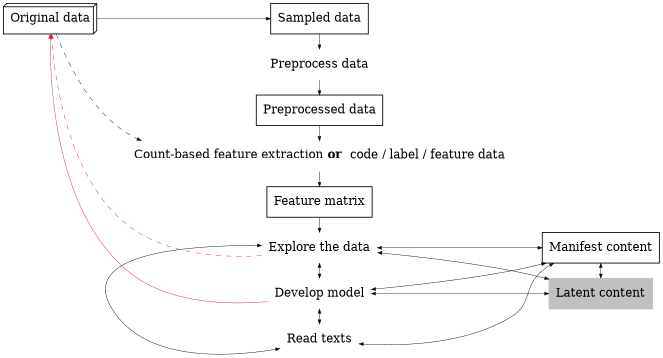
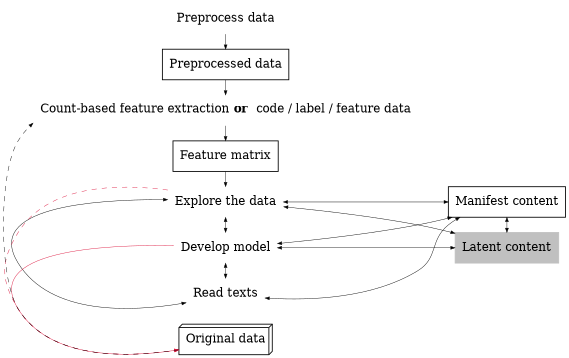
  digraph {
    rankdir=LR
    node [shape=rectangle]
    edge [arrowsize=.5 penwidth=.5]
-   n1 [label="Sampled data"]
    n2 [label="Preprocess data" shape=plaintext]
    n3 [label="Preprocessed data"]
    n4 [label=<Count-based feature extraction <B>or </B> code / label / feature data> shape=plaintext]
    n5 [label="Feature matrix"]
    n6 [constraint=false label="Explore the data" shape=plaintext]
    n7 [label="Develop model" shape=plaintext]
    n8 [label="Read texts" shape=plaintext]
    n9 [label="Manifest content"]
    n10 [color=gray fillcolor=gray label="Latent content" style=filled]
    n11 [label="Original data" shape=box3d]
    subgraph sub_1 {
      rank=same
-     n1
      n2
      n3
      n4
      n5
      n6
    }
    subgraph sub_2 {
      rank=same
      n7
      n8
    }
    subgraph sub_3 {
      rank=same
      n9
      n10
    }
    subgraph sub_4 {
      rank=same
      n6
      n7
      n8
    }
    subgraph sub_5 {
      rank=same
-     n1
      n2
      n3
      n4
      n5
      n6
    }
-   n1 -> n2
    n2 -> n3
    n3 -> n4
    n4 -> n5
    n5 -> n6
    n6 -> n7 [dir=both]
    n6 -> n8 [dir=both]
    n6 -> n9 [dir=both]
    n6 -> n10 [dir=both]
    n6 -> n11 [color=crimson constraint=false style=dashed]
    n7 -> n8 [dir=both]
    n7 -> n9 [dir=both]
    n7 -> n10 [dir=both]
    n7 -> n11 [color=crimson constraint=false]
    n8 -> n9 [dir=both]
    n9 -> n10 [dir=both]
-   n11 -> n1
    n11 -> n4 [constraint=false style=dashed]
  }
